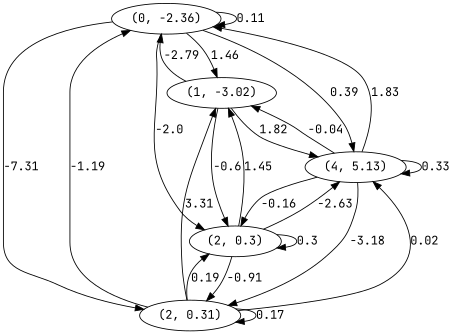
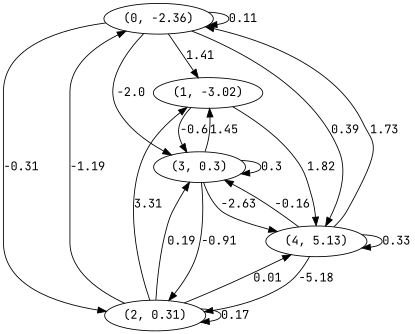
  digraph {
    fontname="JetBrains Mono"
    node [fontname="JetBrains Mono"]
    edge [fontname="JetBrains Mono"]
    n1 [label="(0, -2.36)"]
    n2 [label="(1, -3.02)"]
    n3 [label="(2, 0.31)"]
-   n4 [label="(2, 0.3)"]
+   n4 [label="(3, 0.3)"]
    n5 [label="(4, 5.13)"]
    n1 -> n1 [label=0.11]
-   n1 -> n2 [label=1.46]
-   n1 -> n3 [label=-7.31]
+   n1 -> n2 [label=1.41]
+   n1 -> n3 [label=-0.31]
    n1 -> n4 [label=-2.0]
    n1 -> n5 [label=0.39]
-   n2 -> n1 [label=-2.79]
    n2 -> n4 [label=-0.6]
    n2 -> n5 [label=1.82]
    n3 -> n1 [label=-1.19]
    n3 -> n2 [label=3.31]
    n3 -> n3 [label=0.17]
    n3 -> n4 [label=0.19]
-   n3 -> n5 [label=0.02]
+   n3 -> n5 [label=0.01]
    n4 -> n2 [label=1.45]
    n4 -> n3 [label=-0.91]
    n4 -> n4 [label=0.3]
    n4 -> n5 [label=-2.63]
-   n5 -> n1 [label=1.83]
-   n5 -> n2 [label=-0.04]
-   n5 -> n3 [label=-3.18]
+   n5 -> n1 [label=1.73]
+   n5 -> n3 [label=-5.18]
    n5 -> n4 [label=-0.16]
    n5 -> n5 [label=0.33]
  }
